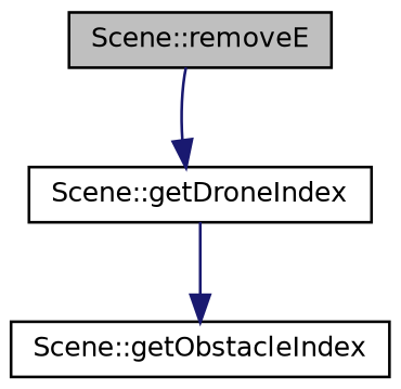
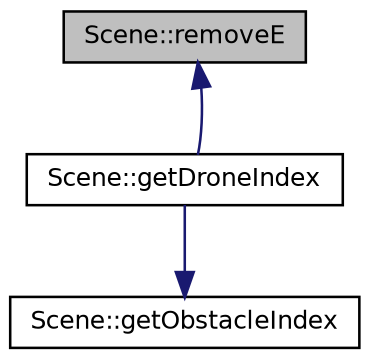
  digraph {
    fontname="DejaVu Sans"
    rankdir=TB
    node [color=black fillcolor=white fontname="DejaVu Sans" fontsize=10 shape=record style=filled]
    edge [color=midnightblue fontname="DejaVu Sans" fontsize=10 labelfontname=Helvetica labelfontsize=10 style=solid]
    n1 [fillcolor=grey75 fontcolor=black height=0.2 label="Scene::removeE" width=0.4]
    n2 [height=0.2 label="Scene::getDroneIndex" width=0.4]
    n3 [height=0.2 label="Scene::getObstacleIndex" width=0.4]
-   n1 -> n2
+   n2 -> n1
    n2 -> n3
  }
